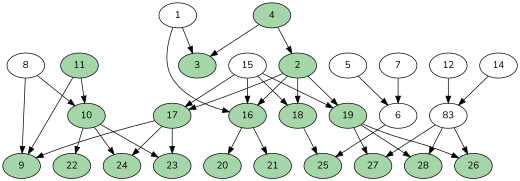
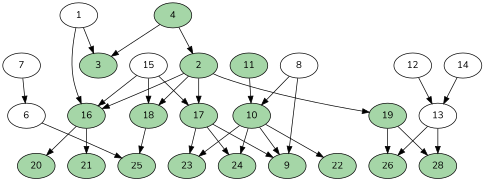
  digraph {
    fontname=Nunito
    node [fillcolor="#A5D6A7" fontname=Nunito style=filled]
    edge [fontname=Nunito]
    2
    16
    17
    18
    19
    1 [fillcolor="" style=""]
    3
    20
    21
    9
    23
    24
    25
    26
-   27
    28
    4
-   5 [fillcolor="" style=""]
    6 [fillcolor="" style=""]
    7 [fillcolor="" style=""]
    8 [fillcolor="" style=""]
    10
    22
    11
    12 [fillcolor="" style=""]
-   13 [label=83 fillcolor="" style=""]
+   13 [fillcolor="" style=""]
    14 [fillcolor="" style=""]
    15 [fillcolor="" style=""]
    2 -> 16
    2 -> 17
    2 -> 18
    2 -> 19
    16 -> 20
    16 -> 21
    17 -> 9
    17 -> 23
    17 -> 24
    18 -> 25
    19 -> 26
-   19 -> 27
    19 -> 28
    1 -> 16
    1 -> 3
    4 -> 2
    4 -> 3
-   5 -> 6
    6 -> 25
    7 -> 6
    8 -> 9
    8 -> 10
    10 -> 23
    10 -> 24
    10 -> 22
-   11 -> 9
+   10 -> 9
    11 -> 10
    12 -> 13
    13 -> 26
-   13 -> 27
    13 -> 28
    14 -> 13
    15 -> 16
    15 -> 17
    15 -> 18
-   15 -> 19
  }
